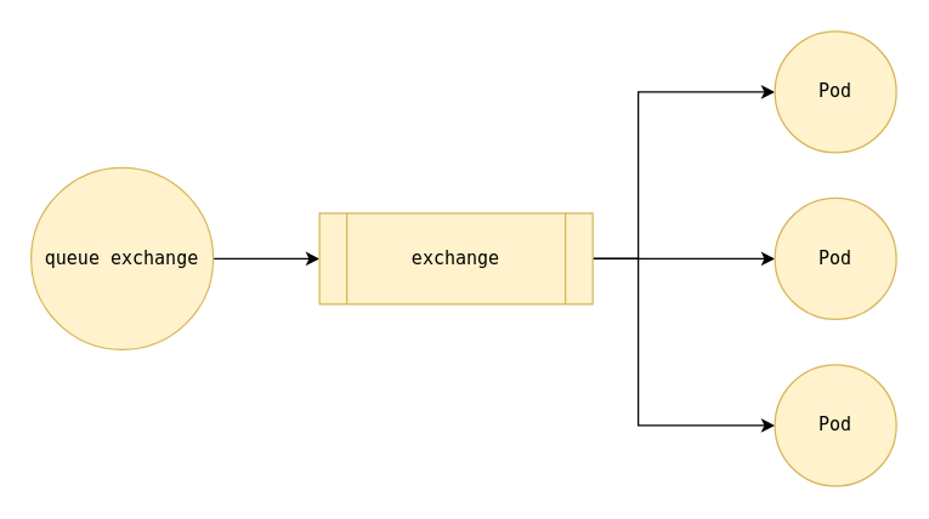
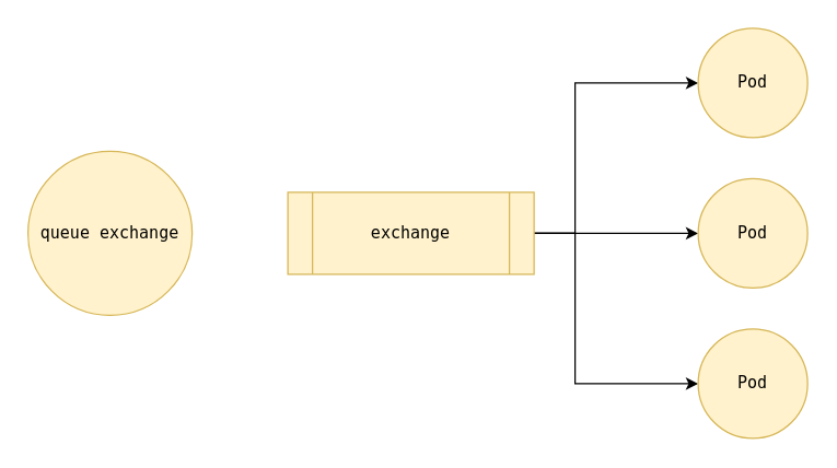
  <mxCell id="0" />
  <mxCell id="1" parent="0" />
- <mxCell id="2" style="edgeStyle=orthogonalEdgeStyle;rounded=0;orthogonalLoop=1;jettySize=auto;html=1;entryX=0;entryY=0.5;entryDx=0;entryDy=0;" edge="1" parent="1" source="3" target="7"><mxGeometry relative="1" as="geometry" /></mxCell>
  <mxCell id="3" value="&lt;div style=&quot;font-family: &amp;quot;Menlo&amp;quot;, monospace; font-size: 9pt;&quot;&gt;queue exchange&lt;br&gt;&lt;/div&gt;" style="ellipse;whiteSpace=wrap;html=1;aspect=fixed;fillColor=#fff2cc;strokeColor=#d6b656;" vertex="1" parent="1"><mxGeometry x="20" y="110" width="120" height="120" as="geometry" /></mxCell>
  <mxCell id="4" style="edgeStyle=orthogonalEdgeStyle;rounded=0;orthogonalLoop=1;jettySize=auto;html=1;" edge="1" parent="1" source="7"><mxGeometry relative="1" as="geometry"><mxPoint x="510" y="170" as="targetPoint" /></mxGeometry></mxCell>
  <mxCell id="5" style="edgeStyle=orthogonalEdgeStyle;rounded=0;orthogonalLoop=1;jettySize=auto;html=1;entryX=0;entryY=0.5;entryDx=0;entryDy=0;" edge="1" parent="1" source="7" target="8"><mxGeometry relative="1" as="geometry"><Array as="points"><mxPoint x="420" y="170" /><mxPoint x="420" y="60" /></Array></mxGeometry></mxCell>
  <mxCell id="6" style="edgeStyle=orthogonalEdgeStyle;rounded=0;orthogonalLoop=1;jettySize=auto;html=1;entryX=0;entryY=0.5;entryDx=0;entryDy=0;" edge="1" parent="1" source="7"><mxGeometry relative="1" as="geometry"><mxPoint x="510" y="280" as="targetPoint" /><Array as="points"><mxPoint x="420" y="170" /><mxPoint x="420" y="280" /></Array></mxGeometry></mxCell>
  <mxCell id="7" value="&lt;div style=&quot;font-family: &amp;quot;Menlo&amp;quot;, monospace; font-size: 9pt;&quot;&gt;exchange&lt;br&gt;&lt;/div&gt;" style="shape=process;whiteSpace=wrap;html=1;backgroundOutline=1;fillColor=#fff2cc;strokeColor=#d6b656;" vertex="1" parent="1"><mxGeometry x="210" y="140" width="180" height="60" as="geometry" /></mxCell>
  <mxCell id="8" value="&lt;div style=&quot;font-family: &amp;quot;Menlo&amp;quot;, monospace; font-size: 9pt;&quot;&gt;Pod&lt;/div&gt;" style="ellipse;whiteSpace=wrap;html=1;aspect=fixed;fillColor=#fff2cc;strokeColor=#d6b656;" vertex="1" parent="1"><mxGeometry x="510" y="20" width="80" height="80" as="geometry" /></mxCell>
  <mxCell id="9" value="&lt;div style=&quot;font-family: &amp;quot;Menlo&amp;quot;, monospace; font-size: 9pt;&quot;&gt;Pod&lt;/div&gt;" style="ellipse;whiteSpace=wrap;html=1;aspect=fixed;fillColor=#fff2cc;strokeColor=#d6b656;" vertex="1" parent="1"><mxGeometry x="510" y="130" width="80" height="80" as="geometry" /></mxCell>
  <mxCell id="10" value="&lt;div style=&quot;font-family: &amp;quot;Menlo&amp;quot;, monospace; font-size: 9pt;&quot;&gt;Pod&lt;/div&gt;" style="ellipse;whiteSpace=wrap;html=1;aspect=fixed;fillColor=#fff2cc;strokeColor=#d6b656;" vertex="1" parent="1"><mxGeometry x="510" y="240" width="80" height="80" as="geometry" /></mxCell>
